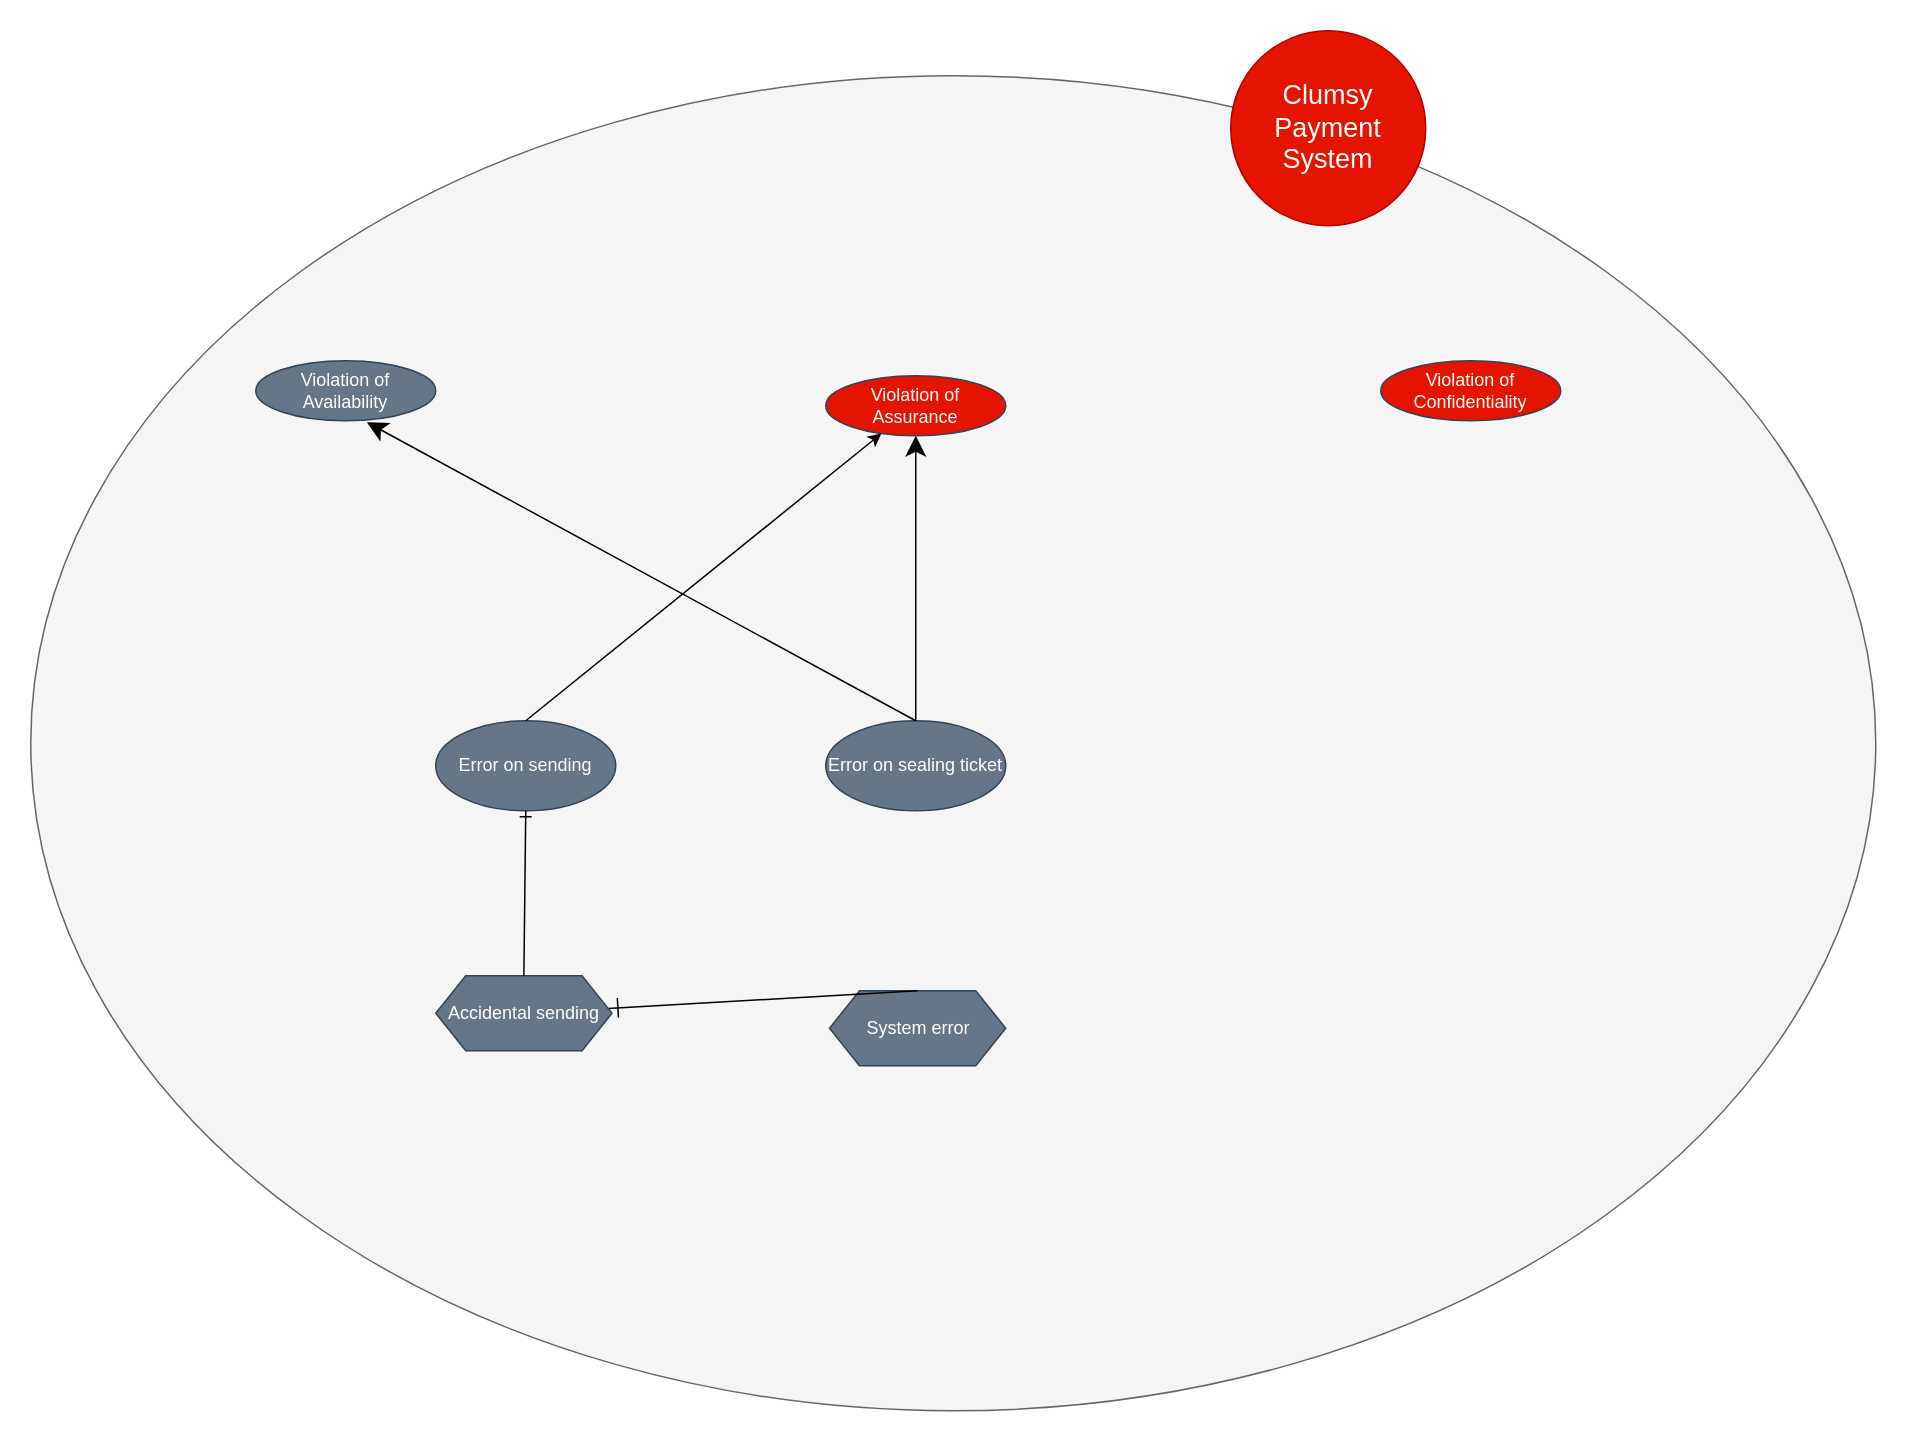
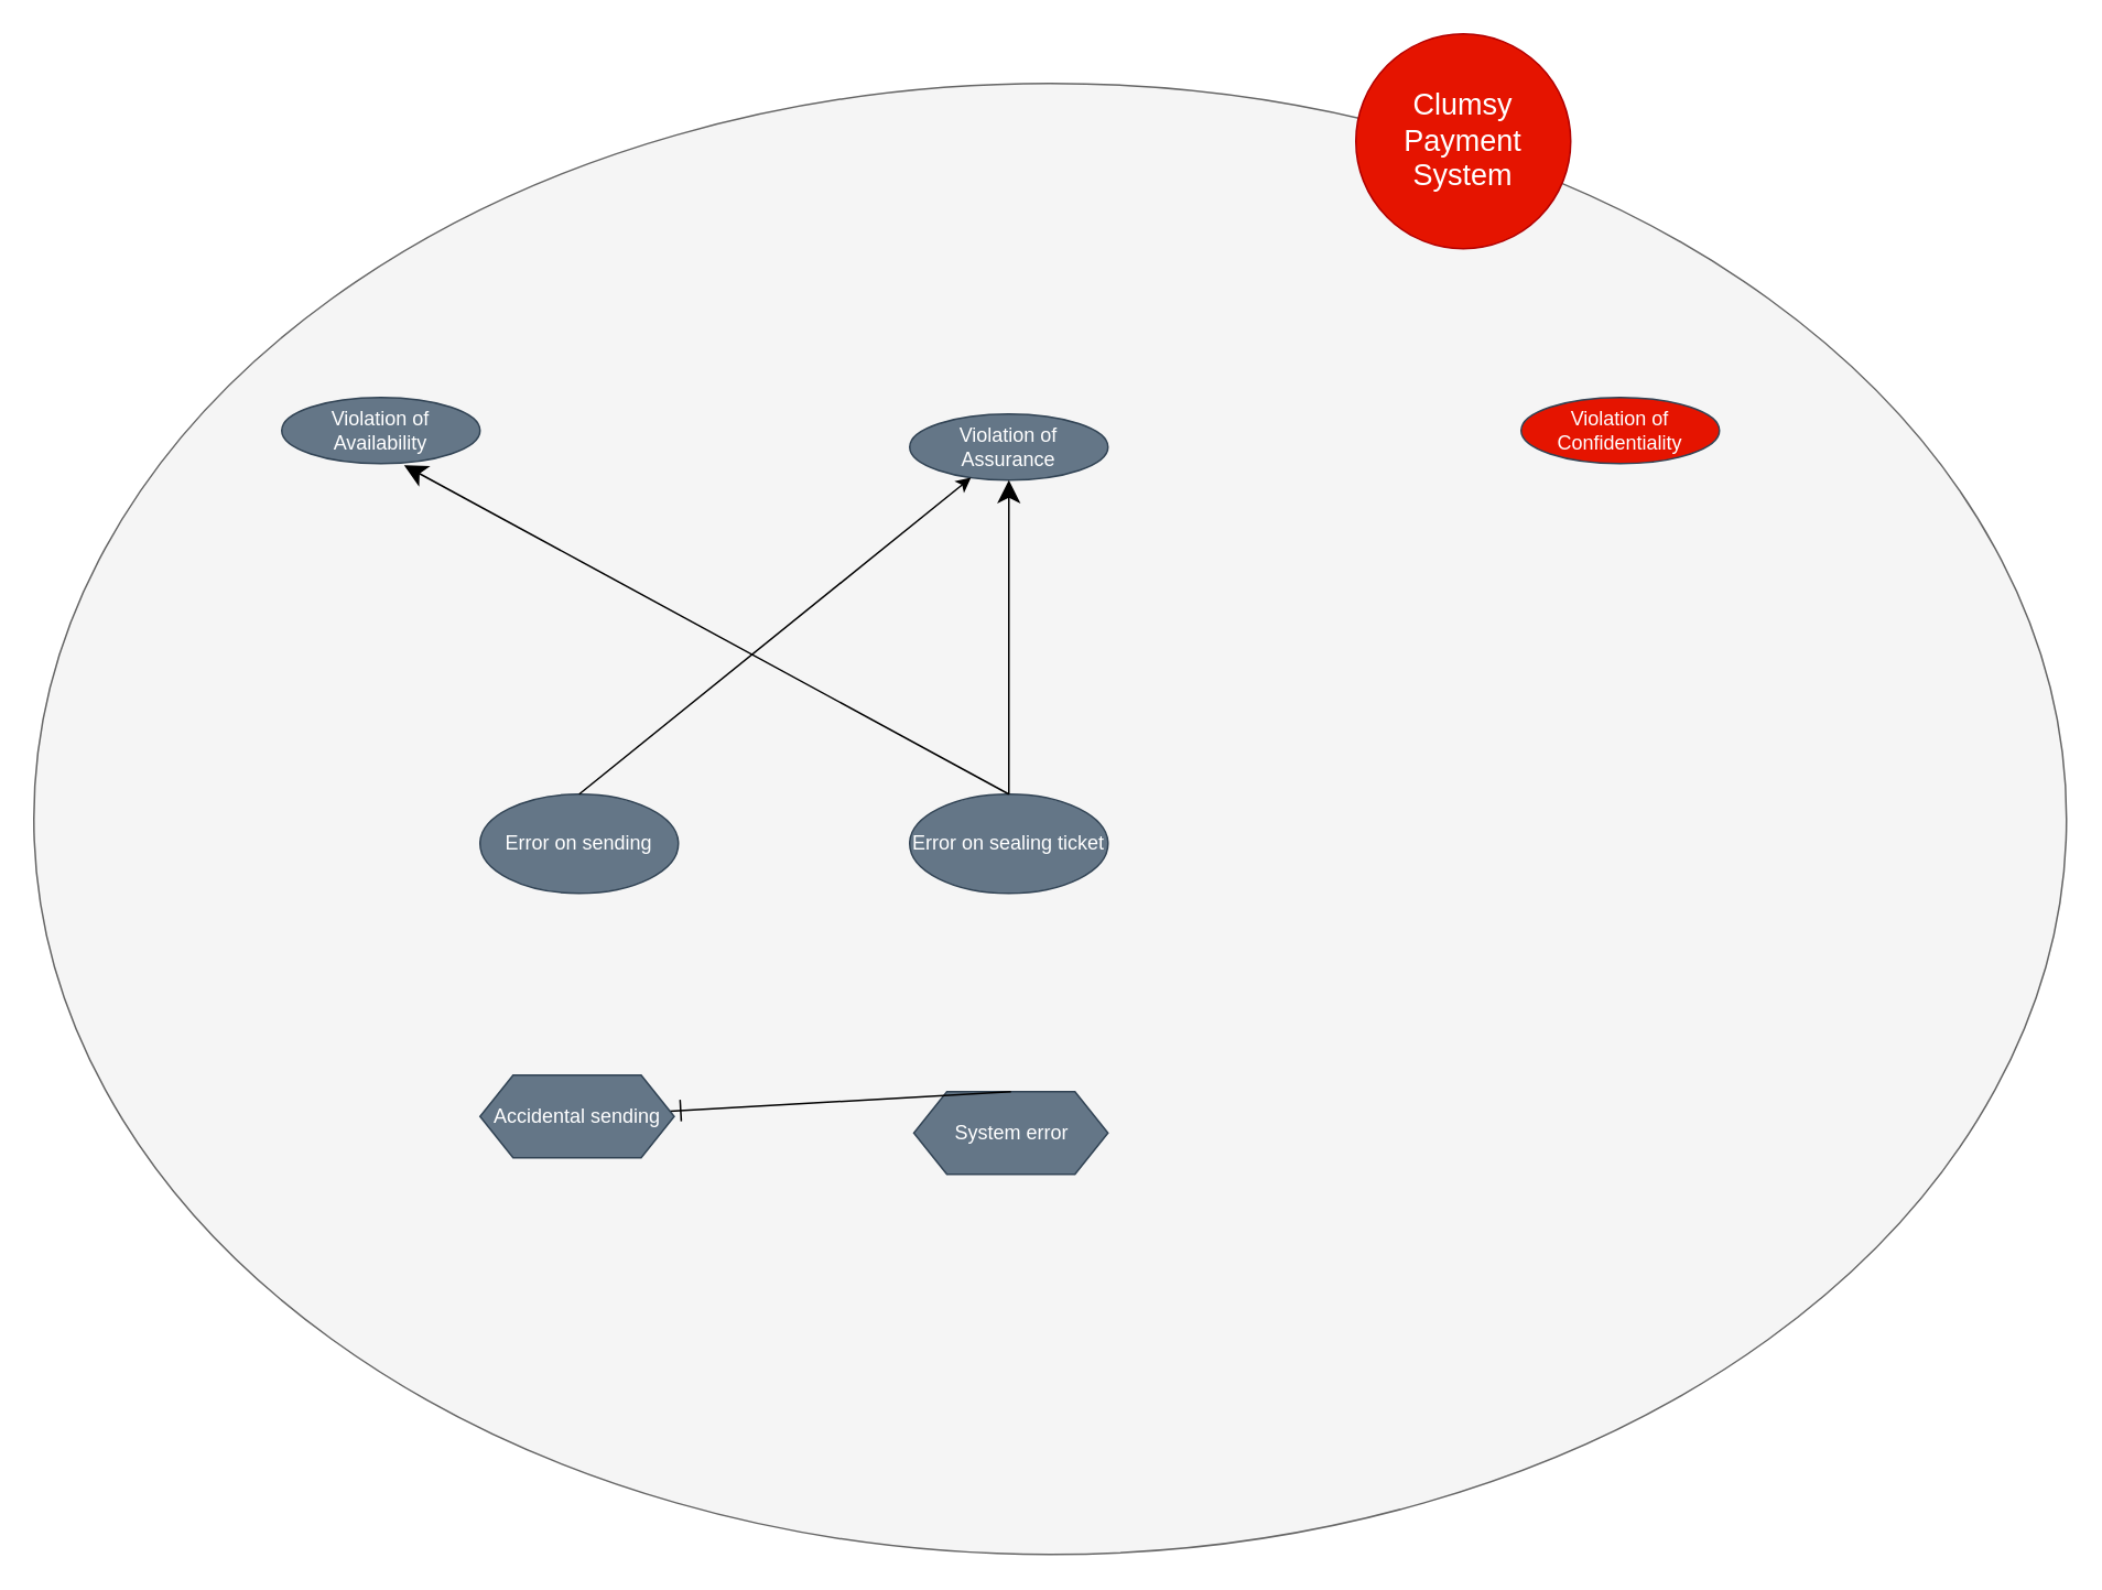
  <mxCell id="0" />
  <mxCell id="1" parent="0" />
  <mxCell id="2" value="" style="ellipse;whiteSpace=wrap;html=1;fillColor=#f5f5f5;strokeColor=#666666;fontColor=#333333;" parent="1" vertex="1"><mxGeometry x="20" y="50" width="1230" height="890" as="geometry" /></mxCell>
  <mxCell id="3" value="&lt;font style=&quot;font-size: 18px&quot;&gt;Clumsy Payment System&lt;br&gt;&lt;/font&gt;" style="ellipse;whiteSpace=wrap;html=1;aspect=fixed;fillColor=#e51400;strokeColor=#B20000;fontColor=#ffffff;" parent="1" vertex="1"><mxGeometry x="820" y="20" width="130" height="130" as="geometry" /></mxCell>
  <mxCell id="4" value="Violation of Availability" style="ellipse;whiteSpace=wrap;html=1;fillColor=#647687;strokeColor=#314354;fontColor=#ffffff;" parent="1" vertex="1"><mxGeometry x="170" y="240" width="120" height="40" as="geometry" /></mxCell>
- <mxCell id="5" value="Violation of Assurance" style="ellipse;whiteSpace=wrap;html=1;fillColor=#e51400;strokeColor=#314354;fontColor=#ffffff;" parent="1" vertex="1"><mxGeometry x="550" y="250" width="120" height="40" as="geometry" /></mxCell>
+ <mxCell id="5" value="Violation of Assurance" style="ellipse;whiteSpace=wrap;html=1;fillColor=#647687;strokeColor=#314354;fontColor=#ffffff;" parent="1" vertex="1"><mxGeometry x="550" y="250" width="120" height="40" as="geometry" /></mxCell>
  <mxCell id="6" value="Violation of Confidentiality" style="ellipse;whiteSpace=wrap;html=1;fillColor=#e51400;strokeColor=#314354;fontColor=#ffffff;" parent="1" vertex="1"><mxGeometry x="920" y="240" width="120" height="40" as="geometry" /></mxCell>
  <mxCell id="7" value="Error on sealing ticket" style="ellipse;whiteSpace=wrap;html=1;fillColor=#647687;strokeColor=#314354;fontColor=#ffffff;" parent="1" vertex="1"><mxGeometry x="550" y="480" width="120" height="60" as="geometry" /></mxCell>
  <mxCell id="8" value="" style="endArrow=classic;html=1;endSize=11;exitX=0.5;exitY=0;exitDx=0;exitDy=0;entryX=0.5;entryY=1;entryDx=0;entryDy=0;" parent="1" source="7" target="5" edge="1"><mxGeometry width="50" height="50" relative="1" as="geometry"><mxPoint x="900" y="430" as="sourcePoint" /><mxPoint x="950" y="380" as="targetPoint" /></mxGeometry></mxCell>
  <mxCell id="9" value="System error" style="shape=hexagon;perimeter=hexagonPerimeter2;whiteSpace=wrap;html=1;fixedSize=1;fillColor=#647687;strokeColor=#314354;fontColor=#ffffff;" parent="1" vertex="1"><mxGeometry x="552.5" y="660" width="117.5" height="50" as="geometry" /></mxCell>
  <mxCell id="10" value="" style="endArrow=ERone;html=1;endSize=11;exitX=0.5;exitY=0;exitDx=0;exitDy=0;endFill=0;" parent="1" source="9" target="13" edge="1"><mxGeometry width="50" height="50" relative="1" as="geometry"><mxPoint x="1295" y="630" as="sourcePoint" /><mxPoint x="1345" y="580" as="targetPoint" /></mxGeometry></mxCell>
  <mxCell id="11" value="" style="endArrow=classic;html=1;endSize=11;entryX=0.617;entryY=1.025;entryDx=0;entryDy=0;entryPerimeter=0;exitX=0.5;exitY=0;exitDx=0;exitDy=0;" parent="1" target="4" edge="1" source="7"><mxGeometry width="50" height="50" relative="1" as="geometry"><mxPoint x="1140" y="490" as="sourcePoint" /><mxPoint x="-420" y="-150" as="targetPoint" /></mxGeometry></mxCell>
  <mxCell id="12" value="Error on sending" style="ellipse;whiteSpace=wrap;html=1;fillColor=#647687;strokeColor=#314354;fontColor=#ffffff;" vertex="1" parent="1"><mxGeometry x="290" y="480" width="120" height="60" as="geometry" /></mxCell>
  <mxCell id="13" value="Accidental sending" style="shape=hexagon;perimeter=hexagonPerimeter2;whiteSpace=wrap;html=1;fixedSize=1;fillColor=#647687;strokeColor=#314354;fontColor=#ffffff;" vertex="1" parent="1"><mxGeometry x="290" y="650" width="117.5" height="50" as="geometry" /></mxCell>
- <mxCell id="14" value="" style="endArrow=ERone;html=1;exitX=0.5;exitY=0;exitDx=0;exitDy=0;entryX=0.5;entryY=1;entryDx=0;entryDy=0;endFill=0;" edge="1" parent="1" source="13" target="12"><mxGeometry width="50" height="50" relative="1" as="geometry"><mxPoint x="560" y="640" as="sourcePoint" /><mxPoint x="610" y="590" as="targetPoint" /></mxGeometry></mxCell>
  <mxCell id="15" value="" style="endArrow=classic;html=1;exitX=0.5;exitY=0;exitDx=0;exitDy=0;" edge="1" parent="1" source="12" target="5"><mxGeometry width="50" height="50" relative="1" as="geometry"><mxPoint x="550" y="450" as="sourcePoint" /><mxPoint x="600" y="400" as="targetPoint" /></mxGeometry></mxCell>
